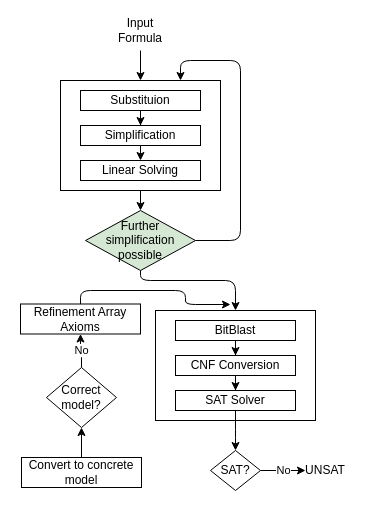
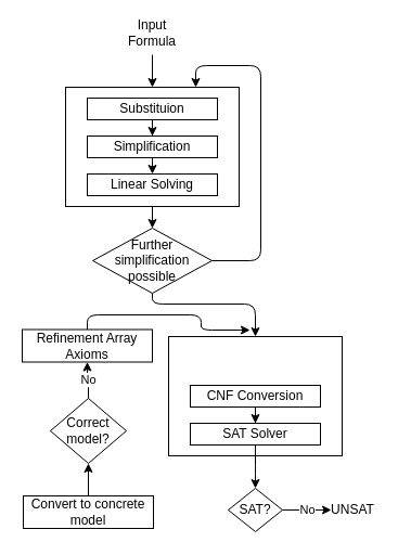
  <mxCell id="0" />
  <mxCell id="1" parent="0" />
  <mxCell id="2" value="" style="rounded=0;whiteSpace=wrap;html=1;" vertex="1" parent="1"><mxGeometry x="155" y="310" width="160" height="110" as="geometry" /></mxCell>
  <mxCell id="3" style="edgeStyle=orthogonalEdgeStyle;rounded=1;orthogonalLoop=1;jettySize=auto;html=1;exitX=0.5;exitY=1;exitDx=0;exitDy=0;entryX=0.5;entryY=0;entryDx=0;entryDy=0;" edge="1" parent="1" source="4" target="23"><mxGeometry relative="1" as="geometry" /></mxCell>
  <mxCell id="4" value="" style="rounded=0;whiteSpace=wrap;html=1;" vertex="1" parent="1"><mxGeometry x="60" y="80" width="160" height="110" as="geometry" /></mxCell>
  <mxCell id="5" style="edgeStyle=orthogonalEdgeStyle;rounded=1;orthogonalLoop=1;jettySize=auto;html=1;exitX=0.5;exitY=1;exitDx=0;exitDy=0;" edge="1" parent="1" source="6" target="8"><mxGeometry relative="1" as="geometry" /></mxCell>
  <mxCell id="6" value="Substituion" style="rounded=0;whiteSpace=wrap;html=1;" vertex="1" parent="1"><mxGeometry x="80" y="90" width="120" height="20" as="geometry" /></mxCell>
  <mxCell id="7" style="edgeStyle=orthogonalEdgeStyle;rounded=1;orthogonalLoop=1;jettySize=auto;html=1;exitX=0.5;exitY=1;exitDx=0;exitDy=0;entryX=0.5;entryY=0;entryDx=0;entryDy=0;" edge="1" parent="1" source="8" target="11"><mxGeometry relative="1" as="geometry" /></mxCell>
  <mxCell id="8" value="Simplification" style="rounded=0;whiteSpace=wrap;html=1;" vertex="1" parent="1"><mxGeometry x="80" y="125" width="120" height="20" as="geometry" /></mxCell>
  <mxCell id="9" style="edgeStyle=orthogonalEdgeStyle;rounded=1;orthogonalLoop=1;jettySize=auto;html=1;exitX=1;exitY=0.5;exitDx=0;exitDy=0;entryX=0.75;entryY=0;entryDx=0;entryDy=0;" edge="1" parent="1" source="23" target="4"><mxGeometry relative="1" as="geometry"><mxPoint x="260" y="60" as="targetPoint" /><Array as="points"><mxPoint x="240" y="240" /><mxPoint x="240" y="60" /><mxPoint x="180" y="60" /></Array></mxGeometry></mxCell>
  <mxCell id="10" style="edgeStyle=orthogonalEdgeStyle;rounded=1;orthogonalLoop=1;jettySize=auto;html=1;exitX=0.5;exitY=1;exitDx=0;exitDy=0;entryX=0.5;entryY=0;entryDx=0;entryDy=0;" edge="1" parent="1" source="23" target="2"><mxGeometry relative="1" as="geometry"><mxPoint x="145" y="240" as="sourcePoint" /><Array as="points"><mxPoint x="140" y="280" /><mxPoint x="235" y="280" /></Array></mxGeometry></mxCell>
  <mxCell id="11" value="Linear Solving" style="rounded=0;whiteSpace=wrap;html=1;" vertex="1" parent="1"><mxGeometry x="80" y="160" width="120" height="20" as="geometry" /></mxCell>
- <mxCell id="12" style="edgeStyle=orthogonalEdgeStyle;rounded=1;orthogonalLoop=1;jettySize=auto;html=1;exitX=0.5;exitY=1;exitDx=0;exitDy=0;" edge="1" parent="1" source="13" target="15"><mxGeometry relative="1" as="geometry" /></mxCell>
- <mxCell id="13" value="BitBlast" style="rounded=0;whiteSpace=wrap;html=1;" vertex="1" parent="1"><mxGeometry x="175" y="320" width="120" height="20" as="geometry" /></mxCell>
  <mxCell id="14" style="edgeStyle=orthogonalEdgeStyle;rounded=1;orthogonalLoop=1;jettySize=auto;html=1;exitX=0.5;exitY=1;exitDx=0;exitDy=0;" edge="1" parent="1" source="15" target="17"><mxGeometry relative="1" as="geometry" /></mxCell>
  <mxCell id="15" value="CNF Conversion" style="rounded=0;whiteSpace=wrap;html=1;" vertex="1" parent="1"><mxGeometry x="175" y="355" width="120" height="20" as="geometry" /></mxCell>
  <mxCell id="16" style="edgeStyle=orthogonalEdgeStyle;rounded=1;orthogonalLoop=1;jettySize=auto;html=1;exitX=0.5;exitY=1;exitDx=0;exitDy=0;entryX=0.5;entryY=0;entryDx=0;entryDy=0;" edge="1" parent="1" source="17"><mxGeometry relative="1" as="geometry"><mxPoint x="235" y="450" as="targetPoint" /></mxGeometry></mxCell>
  <mxCell id="17" value="SAT Solver" style="rounded=0;whiteSpace=wrap;html=1;" vertex="1" parent="1"><mxGeometry x="175" y="390" width="120" height="20" as="geometry" /></mxCell>
  <mxCell id="18" value="" style="endArrow=classic;html=1;entryX=0.5;entryY=0;entryDx=0;entryDy=0;" edge="1" parent="1" target="4"><mxGeometry width="50" height="50" relative="1" as="geometry"><mxPoint x="140" y="50" as="sourcePoint" /><mxPoint x="130" y="30" as="targetPoint" /></mxGeometry></mxCell>
  <mxCell id="19" value="Input Formula" style="text;html=1;strokeColor=none;fillColor=none;align=center;verticalAlign=middle;whiteSpace=wrap;rounded=0;" vertex="1" parent="1"><mxGeometry x="120" y="20" width="40" height="20" as="geometry" /></mxCell>
  <mxCell id="20" value="No" style="edgeStyle=orthogonalEdgeStyle;rounded=1;orthogonalLoop=1;jettySize=auto;html=1;exitX=1;exitY=0.5;exitDx=0;exitDy=0;entryX=0;entryY=0.5;entryDx=0;entryDy=0;" edge="1" parent="1" source="21" target="22"><mxGeometry relative="1" as="geometry" /></mxCell>
  <mxCell id="21" value="SAT?" style="rhombus;whiteSpace=wrap;html=1;" vertex="1" parent="1"><mxGeometry x="210" y="450" width="50" height="40" as="geometry" /></mxCell>
  <mxCell id="22" value="UNSAT" style="text;html=1;strokeColor=none;fillColor=none;align=center;verticalAlign=middle;whiteSpace=wrap;rounded=0;" vertex="1" parent="1"><mxGeometry x="305" y="460" width="40" height="20" as="geometry" /></mxCell>
- <mxCell id="23" value="Further simplification possible" style="rhombus;whiteSpace=wrap;html=1;fillColor=#d5e8d4;" vertex="1" parent="1"><mxGeometry x="85" y="210" width="110" height="60" as="geometry" /></mxCell>
+ <mxCell id="23" value="Further simplification possible" style="rhombus;whiteSpace=wrap;html=1;" vertex="1" parent="1"><mxGeometry x="85" y="210" width="110" height="60" as="geometry" /></mxCell>
  <mxCell id="24" value="Convert to concrete model" style="rounded=0;whiteSpace=wrap;html=1;" vertex="1" parent="1"><mxGeometry x="21" y="457" width="120" height="30" as="geometry" /></mxCell>
  <mxCell id="25" style="edgeStyle=orthogonalEdgeStyle;rounded=1;orthogonalLoop=1;jettySize=auto;html=1;exitX=0.5;exitY=0;exitDx=0;exitDy=0;entryX=0.5;entryY=1;entryDx=0;entryDy=0;" edge="1" parent="1" source="24" target="27"><mxGeometry relative="1" as="geometry" /></mxCell>
  <mxCell id="26" value="No" style="edgeStyle=orthogonalEdgeStyle;rounded=1;orthogonalLoop=1;jettySize=auto;html=1;entryX=0.5;entryY=1;entryDx=0;entryDy=0;" edge="1" parent="1" source="27" target="29"><mxGeometry relative="1" as="geometry"><mxPoint x="81" y="342" as="targetPoint" /></mxGeometry></mxCell>
  <mxCell id="27" value="Correct model?" style="rhombus;whiteSpace=wrap;html=1;" vertex="1" parent="1"><mxGeometry x="46" y="367" width="70" height="60" as="geometry" /></mxCell>
  <mxCell id="28" style="edgeStyle=orthogonalEdgeStyle;rounded=1;orthogonalLoop=1;jettySize=auto;html=1;exitX=0.5;exitY=0;exitDx=0;exitDy=0;" edge="1" parent="1" source="29"><mxGeometry relative="1" as="geometry"><mxPoint x="230" y="304" as="targetPoint" /><Array as="points"><mxPoint x="80" y="290" /><mxPoint x="185" y="290" /><mxPoint x="185" y="304" /></Array></mxGeometry></mxCell>
  <mxCell id="29" value="Refinement Array Axioms" style="rounded=0;whiteSpace=wrap;html=1;" vertex="1" parent="1"><mxGeometry x="20" y="303.5" width="120" height="30" as="geometry" /></mxCell>
